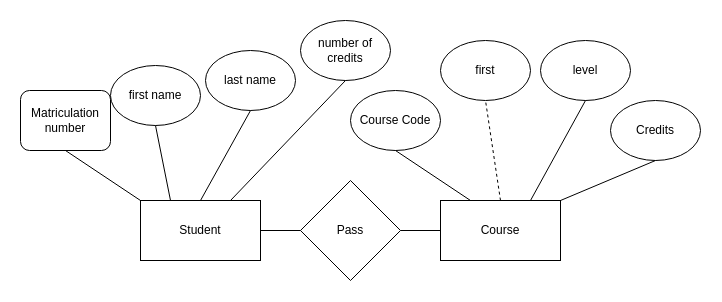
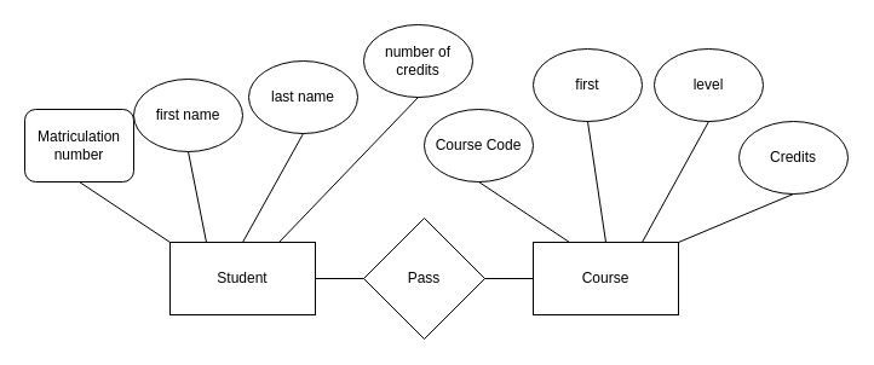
  <mxCell id="0" />
  <mxCell id="1" parent="0" />
  <mxCell id="2" value="Student" style="rounded=0;whiteSpace=wrap;html=1;" parent="1" vertex="1"><mxGeometry x="140" y="200" width="120" height="60" as="geometry" /></mxCell>
  <mxCell id="3" value="Course" style="rounded=0;whiteSpace=wrap;html=1;" parent="1" vertex="1"><mxGeometry x="440" y="200" width="120" height="60" as="geometry" /></mxCell>
  <mxCell id="4" value="Pass" style="rhombus;whiteSpace=wrap;html=1;" parent="1" vertex="1"><mxGeometry x="300" y="180" width="100" height="100" as="geometry" /></mxCell>
  <mxCell id="5" value="Course Code" style="ellipse;whiteSpace=wrap;html=1;" parent="1" vertex="1"><mxGeometry x="350" y="90" width="90" height="60" as="geometry" /></mxCell>
  <mxCell id="6" value="first" style="ellipse;whiteSpace=wrap;html=1;" parent="1" vertex="1"><mxGeometry x="440" y="40" width="90" height="60" as="geometry" /></mxCell>
  <mxCell id="7" value="level" style="ellipse;whiteSpace=wrap;html=1;" parent="1" vertex="1"><mxGeometry x="540" y="40" width="90" height="60" as="geometry" /></mxCell>
  <mxCell id="8" value="&lt;div&gt;Credits&lt;/div&gt;" style="ellipse;whiteSpace=wrap;html=1;" parent="1" vertex="1"><mxGeometry x="610" y="100" width="90" height="60" as="geometry" /></mxCell>
  <mxCell id="9" value="" style="endArrow=none;html=1;rounded=0;entryX=0.25;entryY=0;entryDx=0;entryDy=0;exitX=0.5;exitY=1;exitDx=0;exitDy=0;" parent="1" source="5" target="3" edge="1"><mxGeometry width="50" height="50" relative="1" as="geometry"><mxPoint x="400" y="170" as="sourcePoint" /><mxPoint x="450" y="120" as="targetPoint" /></mxGeometry></mxCell>
- <mxCell id="10" value="" style="endArrow=none;html=1;rounded=0;entryX=0.5;entryY=1;entryDx=0;entryDy=0;exitX=0.5;exitY=0;exitDx=0;exitDy=0;dashed=1;" parent="1" source="3" target="6" edge="1"><mxGeometry width="50" height="50" relative="1" as="geometry"><mxPoint x="470" y="160" as="sourcePoint" /><mxPoint x="520" y="110" as="targetPoint" /></mxGeometry></mxCell>
+ <mxCell id="10" value="" style="endArrow=none;html=1;rounded=0;entryX=0.5;entryY=1;entryDx=0;entryDy=0;exitX=0.5;exitY=0;exitDx=0;exitDy=0;" parent="1" source="3" target="6" edge="1"><mxGeometry width="50" height="50" relative="1" as="geometry"><mxPoint x="470" y="160" as="sourcePoint" /><mxPoint x="520" y="110" as="targetPoint" /></mxGeometry></mxCell>
  <mxCell id="11" value="" style="endArrow=none;html=1;rounded=0;entryX=0.5;entryY=1;entryDx=0;entryDy=0;exitX=0.75;exitY=0;exitDx=0;exitDy=0;" parent="1" source="3" target="7" edge="1"><mxGeometry width="50" height="50" relative="1" as="geometry"><mxPoint x="530" y="170" as="sourcePoint" /><mxPoint x="580" y="120" as="targetPoint" /></mxGeometry></mxCell>
  <mxCell id="12" value="" style="endArrow=none;html=1;rounded=0;entryX=0.5;entryY=1;entryDx=0;entryDy=0;exitX=1;exitY=0;exitDx=0;exitDy=0;" parent="1" source="3" target="8" edge="1"><mxGeometry width="50" height="50" relative="1" as="geometry"><mxPoint x="600" y="250" as="sourcePoint" /><mxPoint x="650" y="200" as="targetPoint" /></mxGeometry></mxCell>
  <mxCell id="13" value="Matriculation number" style="whiteSpace=wrap;html=1;rounded=1;" parent="1" vertex="1"><mxGeometry x="20" y="90" width="90" height="60" as="geometry" /></mxCell>
  <mxCell id="14" value="" style="endArrow=none;html=1;rounded=0;entryX=0.25;entryY=0;entryDx=0;entryDy=0;exitX=0.5;exitY=1;exitDx=0;exitDy=0;" parent="1" source="13" edge="1"><mxGeometry width="50" height="50" relative="1" as="geometry"><mxPoint x="70" y="170" as="sourcePoint" /><mxPoint x="140" y="200" as="targetPoint" /></mxGeometry></mxCell>
  <mxCell id="15" value="first name" style="ellipse;whiteSpace=wrap;html=1;" parent="1" vertex="1"><mxGeometry x="110" y="65" width="90" height="60" as="geometry" /></mxCell>
  <mxCell id="16" value="" style="endArrow=none;html=1;rounded=0;entryX=0.25;entryY=0;entryDx=0;entryDy=0;exitX=0.5;exitY=1;exitDx=0;exitDy=0;" parent="1" source="15" target="2" edge="1"><mxGeometry width="50" height="50" relative="1" as="geometry"><mxPoint x="160" y="145" as="sourcePoint" /><mxPoint x="230" y="175" as="targetPoint" /></mxGeometry></mxCell>
  <mxCell id="17" value="last name" style="ellipse;whiteSpace=wrap;html=1;" parent="1" vertex="1"><mxGeometry x="205" y="50" width="90" height="60" as="geometry" /></mxCell>
  <mxCell id="18" value="" style="endArrow=none;html=1;rounded=0;entryX=0.5;entryY=0;entryDx=0;entryDy=0;exitX=0.5;exitY=1;exitDx=0;exitDy=0;" parent="1" source="17" target="2" edge="1"><mxGeometry width="50" height="50" relative="1" as="geometry"><mxPoint x="255" y="130" as="sourcePoint" /><mxPoint x="325" y="160" as="targetPoint" /></mxGeometry></mxCell>
  <mxCell id="19" value="number of credits" style="ellipse;whiteSpace=wrap;html=1;" parent="1" vertex="1"><mxGeometry x="300" y="20" width="90" height="60" as="geometry" /></mxCell>
  <mxCell id="20" value="" style="endArrow=none;html=1;rounded=0;entryX=0.75;entryY=0;entryDx=0;entryDy=0;exitX=0.5;exitY=1;exitDx=0;exitDy=0;" parent="1" source="19" target="2" edge="1"><mxGeometry width="50" height="50" relative="1" as="geometry"><mxPoint x="350" y="100" as="sourcePoint" /><mxPoint x="420" y="130" as="targetPoint" /></mxGeometry></mxCell>
  <mxCell id="21" value="" style="endArrow=none;html=1;rounded=0;exitX=1;exitY=0.5;exitDx=0;exitDy=0;entryX=0;entryY=0.5;entryDx=0;entryDy=0;" edge="1" parent="1" source="2" target="4"><mxGeometry width="50" height="50" relative="1" as="geometry"><mxPoint x="270" y="220" as="sourcePoint" /><mxPoint x="320" y="170" as="targetPoint" /></mxGeometry></mxCell>
  <mxCell id="22" value="" style="endArrow=none;html=1;rounded=0;exitX=1;exitY=0.5;exitDx=0;exitDy=0;entryX=0;entryY=0.5;entryDx=0;entryDy=0;" edge="1" parent="1" source="4" target="3"><mxGeometry width="50" height="50" relative="1" as="geometry"><mxPoint x="390" y="210" as="sourcePoint" /><mxPoint x="440" y="160" as="targetPoint" /></mxGeometry></mxCell>
